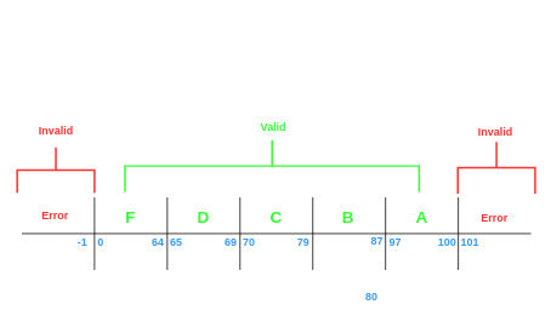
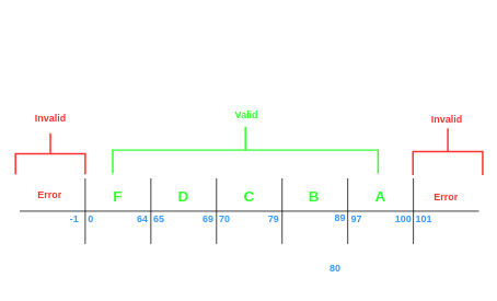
  <mxCell id="0" />
  <mxCell id="1" parent="0" />
  <mxCell id="2" value="" style="endArrow=none;html=1;rounded=0;" edge="1" parent="1"><mxGeometry width="50" height="50" relative="1" as="geometry"><mxPoint x="23" y="257" as="sourcePoint" /><mxPoint x="583" y="257" as="targetPoint" /></mxGeometry></mxCell>
  <mxCell id="3" value="" style="endArrow=none;html=1;rounded=0;" edge="1" parent="1"><mxGeometry width="50" height="50" relative="1" as="geometry"><mxPoint x="103" y="297" as="sourcePoint" /><mxPoint x="103" y="217" as="targetPoint" /></mxGeometry></mxCell>
  <mxCell id="4" value="" style="endArrow=none;html=1;rounded=0;" edge="1" parent="1"><mxGeometry width="50" height="50" relative="1" as="geometry"><mxPoint x="183" y="297" as="sourcePoint" /><mxPoint x="183" y="217" as="targetPoint" /></mxGeometry></mxCell>
  <mxCell id="5" value="" style="endArrow=none;html=1;rounded=0;" edge="1" parent="1"><mxGeometry width="50" height="50" relative="1" as="geometry"><mxPoint x="263" y="297" as="sourcePoint" /><mxPoint x="263" y="217" as="targetPoint" /></mxGeometry></mxCell>
  <mxCell id="6" value="" style="endArrow=none;html=1;rounded=0;" edge="1" parent="1"><mxGeometry width="50" height="50" relative="1" as="geometry"><mxPoint x="343" y="297" as="sourcePoint" /><mxPoint x="343" y="217" as="targetPoint" /></mxGeometry></mxCell>
  <mxCell id="7" value="" style="endArrow=none;html=1;rounded=0;" edge="1" parent="1"><mxGeometry width="50" height="50" relative="1" as="geometry"><mxPoint x="423" y="297" as="sourcePoint" /><mxPoint x="423" y="217" as="targetPoint" /></mxGeometry></mxCell>
  <mxCell id="8" value="&lt;font color=&quot;#ff3333&quot;&gt;Error&lt;/font&gt;" style="text;strokeColor=none;align=center;fillColor=none;html=1;verticalAlign=middle;whiteSpace=wrap;rounded=0;fontStyle=1" vertex="1" parent="1"><mxGeometry x="20" y="222" width="80" height="32" as="geometry" /></mxCell>
  <mxCell id="9" value="" style="strokeWidth=2;html=1;shape=mxgraph.flowchart.annotation_2;align=left;labelPosition=right;pointerEvents=1;rotation=90;fontColor=#FF3333;strokeColor=#FF3333;" vertex="1" parent="1"><mxGeometry x="35.5" y="144.5" width="50" height="85" as="geometry" /></mxCell>
  <mxCell id="10" value="&lt;font color=&quot;#ff3333&quot;&gt;Invalid&lt;/font&gt;" style="text;strokeColor=none;align=center;fillColor=none;html=1;verticalAlign=middle;whiteSpace=wrap;rounded=0;fontStyle=1" vertex="1" parent="1"><mxGeometry x="30.5" y="129" width="60" height="30" as="geometry" /></mxCell>
  <mxCell id="11" value="&lt;font style=&quot;font-size: 18px;&quot;&gt;F&lt;/font&gt;" style="text;strokeColor=none;align=center;fillColor=none;html=1;verticalAlign=middle;whiteSpace=wrap;rounded=0;fontStyle=1;fontColor=#33FF33;fontSize=18;" vertex="1" parent="1"><mxGeometry x="113" y="225" width="60" height="30" as="geometry" /></mxCell>
  <mxCell id="12" value="D" style="text;strokeColor=none;align=center;fillColor=none;html=1;verticalAlign=middle;whiteSpace=wrap;rounded=0;fontStyle=1;fontColor=#33FF33;fontSize=18;" vertex="1" parent="1"><mxGeometry x="193" y="225" width="60" height="30" as="geometry" /></mxCell>
  <mxCell id="13" value="C" style="text;strokeColor=none;align=center;fillColor=none;html=1;verticalAlign=middle;whiteSpace=wrap;rounded=0;fontStyle=1;fontColor=#33FF33;fontSize=18;" vertex="1" parent="1"><mxGeometry x="273" y="225" width="60" height="30" as="geometry" /></mxCell>
  <mxCell id="14" value="B&lt;span style=&quot;color: rgba(0, 0, 0, 0); font-family: monospace; font-size: 0px; font-weight: 400; text-align: start; text-wrap: nowrap;&quot;&gt;%3CmxGraphModel%3E%3Croot%3E%3CmxCell%20id%3D%220%22%2F%3E%3CmxCell%20id%3D%221%22%20parent%3D%220%22%2F%3E%3CmxCell%20id%3D%222%22%20value%3D%22C%22%20style%3D%22text%3BstrokeColor%3Dnone%3Balign%3Dcenter%3BfillColor%3Dnone%3Bhtml%3D1%3BverticalAlign%3Dmiddle%3BwhiteSpace%3Dwrap%3Brounded%3D0%3BfontStyle%3D1%3BfontColor%3D%2333FF33%3BfontSize%3D18%3B%22%20vertex%3D%221%22%20parent%3D%221%22%3E%3CmxGeometry%20x%3D%22290%22%20y%3D%22208%22%20width%3D%2260%22%20height%3D%2230%22%20as%3D%22geometry%22%2F%3E%3C%2FmxCell%3E%3C%2Froot%3E%3C%2FmxGraphModel%3Ev&lt;/span&gt;&lt;span style=&quot;color: rgba(0, 0, 0, 0); font-family: monospace; font-size: 0px; font-weight: 400; text-align: start; text-wrap: nowrap;&quot;&gt;%3CmxGraphModel%3E%3Croot%3E%3CmxCell%20id%3D%220%22%2F%3E%3CmxCell%20id%3D%221%22%20parent%3D%220%22%2F%3E%3CmxCell%20id%3D%222%22%20value%3D%22C%22%20style%3D%22text%3BstrokeColor%3Dnone%3Balign%3Dcenter%3BfillColor%3Dnone%3Bhtml%3D1%3BverticalAlign%3Dmiddle%3BwhiteSpace%3Dwrap%3Brounded%3D0%3BfontStyle%3D1%3BfontColor%3D%2333FF33%3BfontSize%3D18%3B%22%20vertex%3D%221%22%20parent%3D%221%22%3E%3CmxGeometry%20x%3D%22290%22%20y%3D%22208%22%20width%3D%2260%22%20height%3D%2230%22%20as%3D%22geometry%22%2F%3E%3C%2FmxCell%3E%3C%2Froot%3E%3C%2FmxGraphModel%3E&lt;/span&gt;" style="text;strokeColor=none;align=center;fillColor=none;html=1;verticalAlign=middle;whiteSpace=wrap;rounded=0;fontStyle=1;fontColor=#33FF33;fontSize=18;" vertex="1" parent="1"><mxGeometry x="352" y="225" width="60" height="30" as="geometry" /></mxCell>
  <mxCell id="15" value="A" style="text;strokeColor=none;align=center;fillColor=none;html=1;verticalAlign=middle;whiteSpace=wrap;rounded=0;fontStyle=1;fontColor=#33FF33;fontSize=18;" vertex="1" parent="1"><mxGeometry x="433" y="225" width="60" height="30" as="geometry" /></mxCell>
  <mxCell id="16" value="" style="endArrow=none;html=1;rounded=0;" edge="1" parent="1"><mxGeometry width="50" height="50" relative="1" as="geometry"><mxPoint x="503" y="297" as="sourcePoint" /><mxPoint x="503" y="217" as="targetPoint" /></mxGeometry></mxCell>
  <mxCell id="17" value="&lt;font color=&quot;#ff3333&quot;&gt;Error&lt;/font&gt;" style="text;strokeColor=none;align=center;fillColor=none;html=1;verticalAlign=middle;whiteSpace=wrap;rounded=0;fontStyle=1" vertex="1" parent="1"><mxGeometry x="513" y="225" width="60" height="30" as="geometry" /></mxCell>
  <mxCell id="18" value="" style="strokeWidth=2;html=1;shape=mxgraph.flowchart.annotation_2;align=left;labelPosition=right;pointerEvents=1;rotation=90;fontColor=#FF3333;strokeColor=#FF3333;" vertex="1" parent="1"><mxGeometry x="516.5" y="142" width="57" height="85" as="geometry" /></mxCell>
  <mxCell id="19" value="&lt;font color=&quot;#ff3333&quot;&gt;Invalid&lt;/font&gt;" style="text;strokeColor=none;align=center;fillColor=none;html=1;verticalAlign=middle;whiteSpace=wrap;rounded=0;fontStyle=1" vertex="1" parent="1"><mxGeometry x="513.5" y="131" width="60" height="30" as="geometry" /></mxCell>
  <mxCell id="20" value="" style="strokeWidth=2;html=1;shape=mxgraph.flowchart.annotation_2;align=left;labelPosition=right;pointerEvents=1;rotation=90;fontColor=#FF3333;strokeColor=#33FF33;" vertex="1" parent="1"><mxGeometry x="269.75" y="20.75" width="57" height="323.5" as="geometry" /></mxCell>
  <mxCell id="21" value="&lt;font&gt;Valid&lt;/font&gt;" style="text;strokeColor=none;align=center;fillColor=none;html=1;verticalAlign=middle;whiteSpace=wrap;rounded=0;fontStyle=1;fontColor=#33FF33;" vertex="1" parent="1"><mxGeometry x="269.75" y="125" width="60" height="30" as="geometry" /></mxCell>
  <mxCell id="22" value="-1" style="text;strokeColor=none;align=center;fillColor=none;html=1;verticalAlign=middle;whiteSpace=wrap;rounded=0;fontColor=#3399FF;fontStyle=1" vertex="1" parent="1"><mxGeometry x="80" y="261" width="20" height="12" as="geometry" /></mxCell>
  <mxCell id="23" value="0&lt;span style=&quot;color: rgba(0, 0, 0, 0); font-family: monospace; font-size: 0px; font-weight: 400; text-align: start; text-wrap: nowrap;&quot;&gt;%3CmxGraphModel%3E%3Croot%3E%3CmxCell%20id%3D%220%22%2F%3E%3CmxCell%20id%3D%221%22%20parent%3D%220%22%2F%3E%3CmxCell%20id%3D%222%22%20value%3D%22-1%22%20style%3D%22text%3BstrokeColor%3Dnone%3Balign%3Dcenter%3BfillColor%3Dnone%3Bhtml%3D1%3BverticalAlign%3Dmiddle%3BwhiteSpace%3Dwrap%3Brounded%3D0%3BfontColor%3D%233399FF%3BfontStyle%3D1%22%20vertex%3D%221%22%20parent%3D%221%22%3E%3CmxGeometry%20x%3D%2297%22%20y%3D%22244%22%20width%3D%2220%22%20height%3D%2212%22%20as%3D%22geometry%22%2F%3E%3C%2FmxCell%3E%3C%2Froot%3E%3C%2FmxGraphModel%3E&lt;/span&gt;" style="text;strokeColor=none;align=center;fillColor=none;html=1;verticalAlign=middle;whiteSpace=wrap;rounded=0;fontColor=#3399FF;fontStyle=1" vertex="1" parent="1"><mxGeometry x="100" y="261" width="20" height="12" as="geometry" /></mxCell>
  <mxCell id="24" value="64&lt;span style=&quot;color: rgba(0, 0, 0, 0); font-family: monospace; font-size: 0px; font-weight: 400; text-align: start; text-wrap: nowrap;&quot;&gt;%3CmxGraphModel%3E%3Croot%3E%3CmxCell%20id%3D%220%22%2F%3E%3CmxCell%20id%3D%221%22%20parent%3D%220%22%2F%3E%3CmxCell%20id%3D%222%22%20value%3D%220%26lt%3Bspan%20style%3D%26quot%3Bcolor%3A%20rgba(0%2C%200%2C%200%2C%200)%3B%20font-family%3A%20monospace%3B%20font-size%3A%200px%3B%20font-weight%3A%20400%3B%20text-align%3A%20start%3B%20text-wrap%3A%20nowrap%3B%26quot%3B%26gt%3B%253CmxGraphModel%253E%253Croot%253E%253CmxCell%2520id%253D%25220%2522%252F%253E%253CmxCell%2520id%253D%25221%2522%2520parent%253D%25220%2522%252F%253E%253CmxCell%2520id%253D%25222%2522%2520value%253D%2522-1%2522%2520style%253D%2522text%253BstrokeColor%253Dnone%253Balign%253Dcenter%253BfillColor%253Dnone%253Bhtml%253D1%253BverticalAlign%253Dmiddle%253BwhiteSpace%253Dwrap%253Brounded%253D0%253BfontColor%253D%25233399FF%253BfontStyle%253D1%2522%2520vertex%253D%25221%2522%2520parent%253D%25221%2522%253E%253CmxGeometry%2520x%253D%252297%2522%2520y%253D%2522244%2522%2520width%253D%252220%2522%2520height%253D%252212%2522%2520as%253D%2522geometry%2522%252F%253E%253C%252FmxCell%253E%253C%252Froot%253E%253C%252FmxGraphModel%253E%26lt%3B%2Fspan%26gt%3B%22%20style%3D%22text%3BstrokeColor%3Dnone%3Balign%3Dcenter%3BfillColor%3Dnone%3Bhtml%3D1%3BverticalAlign%3Dmiddle%3BwhiteSpace%3Dwrap%3Brounded%3D0%3BfontColor%3D%233399FF%3BfontStyle%3D1%22%20vertex%3D%221%22%20parent%3D%221%22%3E%3CmxGeometry%20x%3D%22117%22%20y%3D%22244%22%20width%3D%2220%22%20height%3D%2212%22%20as%3D%22geometry%22%2F%3E%3C%2FmxCell%3E%3C%2Froot%3E%3C%2FmxGraphModel%3E&lt;/span&gt;" style="text;strokeColor=none;align=center;fillColor=none;html=1;verticalAlign=middle;whiteSpace=wrap;rounded=0;fontColor=#3399FF;fontStyle=1" vertex="1" parent="1"><mxGeometry x="163" y="261" width="20" height="12" as="geometry" /></mxCell>
  <mxCell id="25" value="65&lt;span style=&quot;color: rgba(0, 0, 0, 0); font-family: monospace; font-size: 0px; font-weight: 400; text-align: start; text-wrap: nowrap;&quot;&gt;%3CmxGraphModel%3E%3Croot%3E%3CmxCell%20id%3D%220%22%2F%3E%3CmxCell%20id%3D%221%22%20parent%3D%220%22%2F%3E%3CmxCell%20id%3D%222%22%20value%3D%220%26lt%3Bspan%20style%3D%26quot%3Bcolor%3A%20rgba(0%2C%200%2C%200%2C%200)%3B%20font-family%3A%20monospace%3B%20font-size%3A%200px%3B%20font-weight%3A%20400%3B%20text-align%3A%20start%3B%20text-wrap%3A%20nowrap%3B%26quot%3B%26gt%3B%253CmxGraphModel%253E%253Croot%253E%253CmxCell%2520id%253D%25220%2522%252F%253E%253CmxCell%2520id%253D%25221%2522%2520parent%253D%25220%2522%252F%253E%253CmxCell%2520id%253D%25222%2522%2520value%253D%2522-1%2522%2520style%253D%2522text%253BstrokeColor%253Dnone%253Balign%253Dcenter%253BfillColor%253Dnone%253Bhtml%253D1%253BverticalAlign%253Dmiddle%253BwhiteSpace%253Dwrap%253Brounded%253D0%253BfontColor%253D%25233399FF%253BfontStyle%253D1%2522%2520vertex%253D%25221%2522%2520parent%253D%25221%2522%253E%253CmxGeometry%2520x%253D%252297%2522%2520y%253D%2522244%2522%2520width%253D%252220%2522%2520height%253D%252212%2522%2520as%253D%2522geometry%2522%252F%253E%253C%252FmxCell%253E%253C%252Froot%253E%253C%252FmxGraphModel%253E%26lt%3B%2Fspan%26gt%3B%22%20style%3D%22text%3BstrokeColor%3Dnone%3Balign%3Dcenter%3BfillColor%3Dnone%3Bhtml%3D1%3BverticalAlign%3Dmiddle%3BwhiteSpace%3Dwrap%3Brounded%3D0%3BfontColor%3D%233399FF%3BfontStyle%3D1%22%20vertex%3D%221%22%20parent%3D%221%22%3E%3CmxGeometry%20x%3D%22117%22%20y%3D%22244%22%20width%3D%2220%22%20height%3D%2212%22%20as%3D%22geometry%22%2F%3E%3C%2FmxCell%3E%3C%2Froot%3E%3C%2FmxGraphModel%35&lt;/span&gt;" style="text;strokeColor=none;align=center;fillColor=none;html=1;verticalAlign=middle;whiteSpace=wrap;rounded=0;fontColor=#3399FF;fontStyle=1" vertex="1" parent="1"><mxGeometry x="183" y="261" width="20" height="12" as="geometry" /></mxCell>
  <mxCell id="26" value="69&lt;span style=&quot;color: rgba(0, 0, 0, 0); font-family: monospace; font-size: 0px; font-weight: 400; text-align: start; text-wrap: nowrap;&quot;&gt;%3CmxGraphModel%3E%3Croot%3E%3CmxCell%20id%3D%220%22%2F%3E%3CmxCell%20id%3D%221%22%20parent%3D%220%22%2F%3E%3CmxCell%20id%3D%222%22%20value%3D%220%26lt%3Bspan%20style%3D%26quot%3Bcolor%3A%20rgba(0%2C%200%2C%200%2C%200)%3B%20font-family%3A%20monospace%3B%20font-size%3A%200px%3B%20font-weight%3A%20400%3B%20text-align%3A%20start%3B%20text-wrap%3A%20nowrap%3B%26quot%3B%26gt%3B%253CmxGraphModel%253E%253Croot%253E%253CmxCell%2520id%253D%25220%2522%252F%253E%253CmxCell%2520id%253D%25221%2522%2520parent%253D%25220%2522%252F%253E%253CmxCell%2520id%253D%25222%2522%2520value%253D%2522-1%2522%2520style%253D%2522text%253BstrokeColor%253Dnone%253Balign%253Dcenter%253BfillColor%253Dnone%253Bhtml%253D1%253BverticalAlign%253Dmiddle%253BwhiteSpace%253Dwrap%253Brounded%253D0%253BfontColor%253D%25233399FF%253BfontStyle%253D1%2522%2520vertex%253D%25221%2522%2520parent%253D%25221%2522%253E%253CmxGeometry%2520x%253D%252297%2522%2520y%253D%2522244%2522%2520width%253D%252220%2522%2520height%253D%252212%2522%2520as%253D%2522geometry%2522%252F%253E%253C%252FmxCell%253E%253C%252Froot%253E%253C%252FmxGraphModel%253E%26lt%3B%2Fspan%26gt%3B%22%20style%3D%22text%3BstrokeColor%3Dnone%3Balign%3Dcenter%3BfillColor%3Dnone%3Bhtml%3D1%3BverticalAlign%3Dmiddle%3BwhiteSpace%3Dwrap%3Brounded%3D0%3BfontColor%3D%233399FF%3BfontStyle%3D1%22%20vertex%3D%221%22%20parent%3D%221%22%3E%3CmxGeometry%20x%3D%22117%22%20y%3D%22244%22%20width%3D%2220%22%20height%3D%2212%22%20as%3D%22geometry%22%2F%3E%3C%2FmxCell%3E%3C%2Froot%3E%3C%2FmxGraphModel%35&lt;/span&gt;" style="text;strokeColor=none;align=center;fillColor=none;html=1;verticalAlign=middle;whiteSpace=wrap;rounded=0;fontColor=#3399FF;fontStyle=1" vertex="1" parent="1"><mxGeometry x="243" y="261" width="20" height="12" as="geometry" /></mxCell>
  <mxCell id="27" value="70" style="text;strokeColor=none;align=center;fillColor=none;html=1;verticalAlign=middle;whiteSpace=wrap;rounded=0;fontColor=#3399FF;fontStyle=1" vertex="1" parent="1"><mxGeometry x="263" y="261" width="20" height="12" as="geometry" /></mxCell>
  <mxCell id="28" value="79" style="text;strokeColor=none;align=center;fillColor=none;html=1;verticalAlign=middle;whiteSpace=wrap;rounded=0;fontColor=#3399FF;fontStyle=1" vertex="1" parent="1"><mxGeometry x="323" y="261" width="20" height="12" as="geometry" /></mxCell>
  <mxCell id="29" value="80" style="text;strokeColor=none;align=center;fillColor=none;html=1;verticalAlign=middle;whiteSpace=wrap;rounded=0;fontColor=#3399FF;fontStyle=1" vertex="1" parent="1"><mxGeometry x="398" y="321" width="20" height="12" as="geometry" /></mxCell>
- <mxCell id="30" value="87" style="text;strokeColor=none;align=center;fillColor=none;html=1;verticalAlign=middle;whiteSpace=wrap;rounded=0;fontColor=#3399FF;fontStyle=1" vertex="1" parent="1"><mxGeometry x="404" y="260" width="20" height="12" as="geometry" /></mxCell>
+ <mxCell id="30" value="89" style="text;strokeColor=none;align=center;fillColor=none;html=1;verticalAlign=middle;whiteSpace=wrap;rounded=0;fontColor=#3399FF;fontStyle=1" vertex="1" parent="1"><mxGeometry x="404" y="260" width="20" height="12" as="geometry" /></mxCell>
  <mxCell id="31" value="97" style="text;strokeColor=none;align=center;fillColor=none;html=1;verticalAlign=middle;whiteSpace=wrap;rounded=0;fontColor=#3399FF;fontStyle=1" vertex="1" parent="1"><mxGeometry x="424" y="261" width="20" height="12" as="geometry" /></mxCell>
  <mxCell id="32" value="100" style="text;strokeColor=none;align=center;fillColor=none;html=1;verticalAlign=middle;whiteSpace=wrap;rounded=0;fontColor=#3399FF;fontStyle=1" vertex="1" parent="1"><mxGeometry x="481" y="261" width="20" height="12" as="geometry" /></mxCell>
  <mxCell id="33" value="101" style="text;strokeColor=none;align=center;fillColor=none;html=1;verticalAlign=middle;whiteSpace=wrap;rounded=0;fontColor=#3399FF;fontStyle=1" vertex="1" parent="1"><mxGeometry x="506" y="261" width="20" height="12" as="geometry" /></mxCell>
